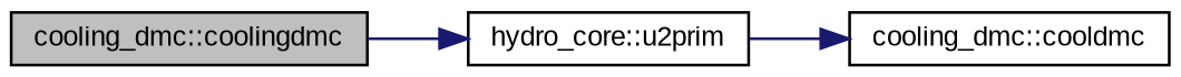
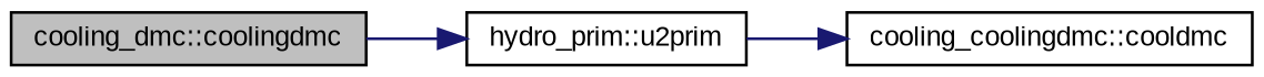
  digraph {
    fontname="Liberation Sans"
    rankdir=LR
    node [color=black fillcolor=white fontname="Liberation Sans" fontsize=10 shape=record style=filled]
    edge [color=midnightblue fontname="Liberation Sans" fontsize=10 labelfontname=Helvetica labelfontsize=10 style=solid]
    n1 [fillcolor=grey75 fontcolor=black height=0.2 label="cooling_dmc::coolingdmc" width=0.4]
-   n2 [height=0.2 label="hydro_core::u2prim" width=0.4]
-   n3 [height=0.2 label="cooling_dmc::cooldmc" width=0.4]
+   n2 [height=0.2 label="hydro_prim::u2prim" width=0.4]
+   n3 [height=0.2 label="cooling_coolingdmc::cooldmc" width=0.4]
    n1 -> n2
    n2 -> n3
  }
